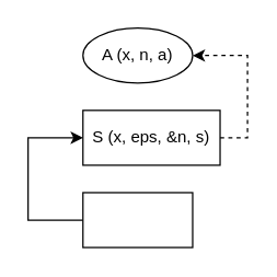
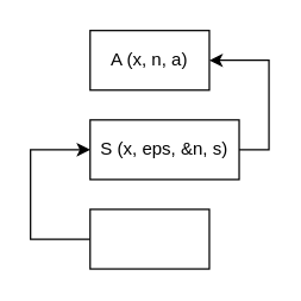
  <mxCell id="0" />
  <mxCell id="1" parent="0" />
- <mxCell id="2" value="&lt;br&gt;&lt;div align=&quot;justify&quot;&gt;A (x, n, a)&lt;br&gt;&lt;br&gt;&lt;/div&gt;" style="ellipse;whiteSpace=wrap;html=1;" vertex="1" parent="1"><mxGeometry x="60" y="20" width="80" height="40" as="geometry" /></mxCell>
- <mxCell id="3" style="edgeStyle=orthogonalEdgeStyle;rounded=0;orthogonalLoop=1;jettySize=auto;html=1;entryX=1;entryY=0.5;entryDx=0;entryDy=0;dashed=1;" edge="1" parent="1" source="4" target="2"><mxGeometry relative="1" as="geometry"><mxPoint x="180" y="40" as="targetPoint" /><Array as="points"><mxPoint x="180" y="100" /><mxPoint x="180" y="40" /></Array></mxGeometry></mxCell>
+ <mxCell id="2" value="&lt;br&gt;&lt;div align=&quot;justify&quot;&gt;A (x, n, a)&lt;br&gt;&lt;br&gt;&lt;/div&gt;" style="rounded=0;whiteSpace=wrap;html=1;" vertex="1" parent="1"><mxGeometry x="60" y="20" width="80" height="40" as="geometry" /></mxCell>
+ <mxCell id="3" style="edgeStyle=orthogonalEdgeStyle;rounded=0;orthogonalLoop=1;jettySize=auto;html=1;entryX=1;entryY=0.5;entryDx=0;entryDy=0;" edge="1" parent="1" source="4" target="2"><mxGeometry relative="1" as="geometry"><mxPoint x="180" y="40" as="targetPoint" /><Array as="points"><mxPoint x="180" y="100" /><mxPoint x="180" y="40" /></Array></mxGeometry></mxCell>
  <mxCell id="4" value="&lt;br&gt;&lt;br&gt;&lt;div align=&quot;justify&quot;&gt;&lt;div align=&quot;justify&quot;&gt;S (x, eps, &amp;amp;n, s)&lt;br&gt;&lt;/div&gt;&lt;br&gt;&lt;/div&gt;&lt;div&gt;&lt;br/&gt;&lt;/div&gt;" style="rounded=0;whiteSpace=wrap;html=1;" vertex="1" parent="1"><mxGeometry x="60" y="80" width="100" height="40" as="geometry" /></mxCell>
  <mxCell id="5" style="edgeStyle=orthogonalEdgeStyle;rounded=0;orthogonalLoop=1;jettySize=auto;html=1;entryX=0;entryY=0.5;entryDx=0;entryDy=0;" edge="1" parent="1" source="6" target="4"><mxGeometry relative="1" as="geometry"><mxPoint x="20" y="110" as="targetPoint" /><Array as="points"><mxPoint x="20" y="160" /><mxPoint x="20" y="100" /></Array></mxGeometry></mxCell>
  <mxCell id="6" value="" style="rounded=0;whiteSpace=wrap;html=1;" vertex="1" parent="1"><mxGeometry x="60" y="140" width="80" height="40" as="geometry" /></mxCell>
